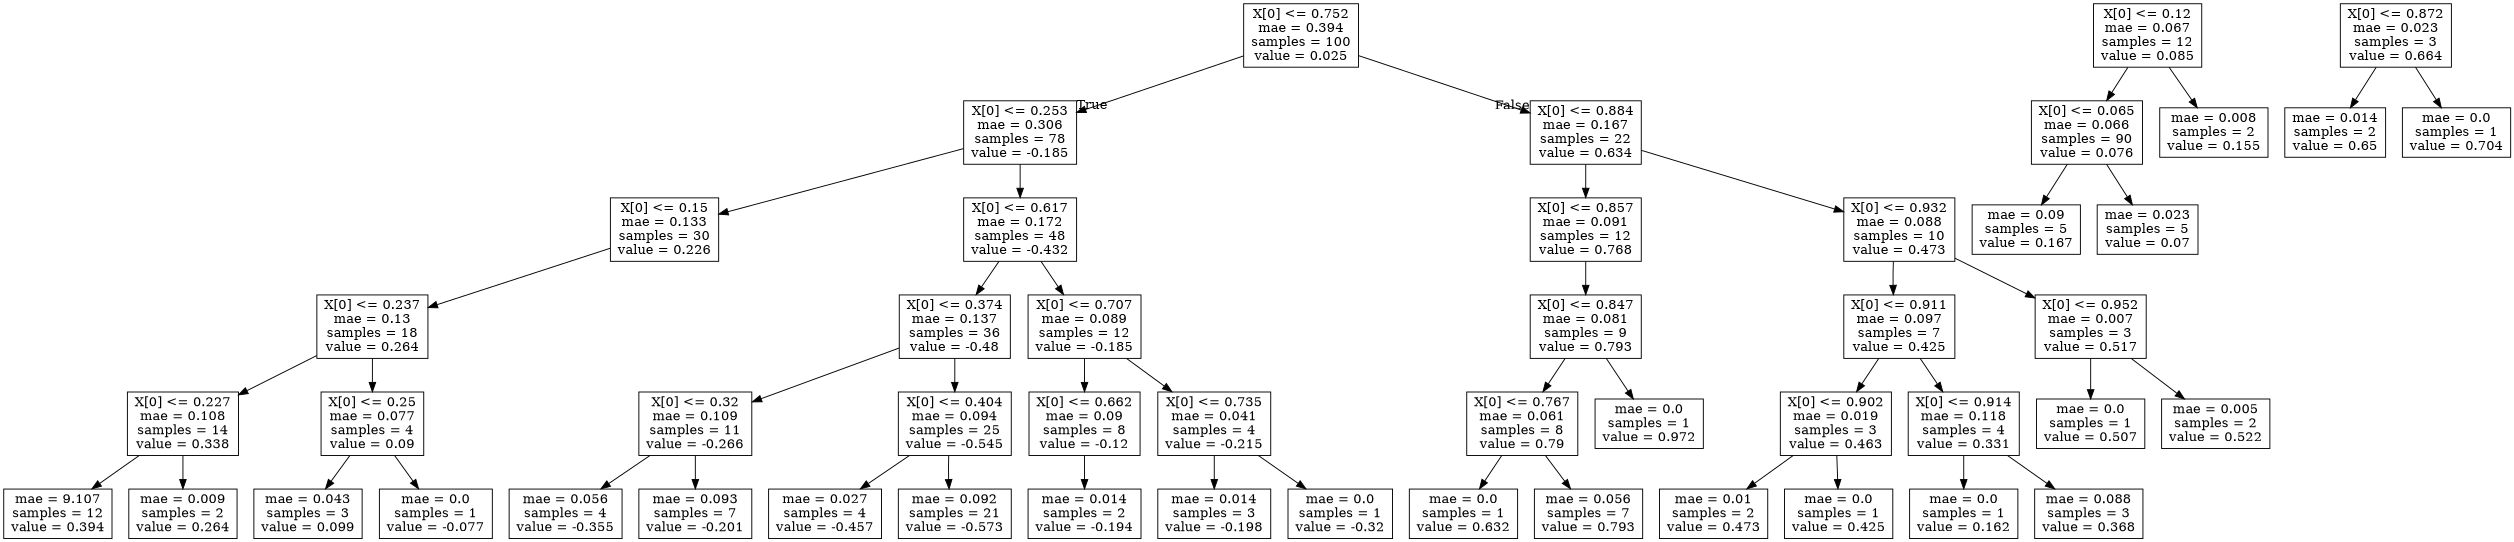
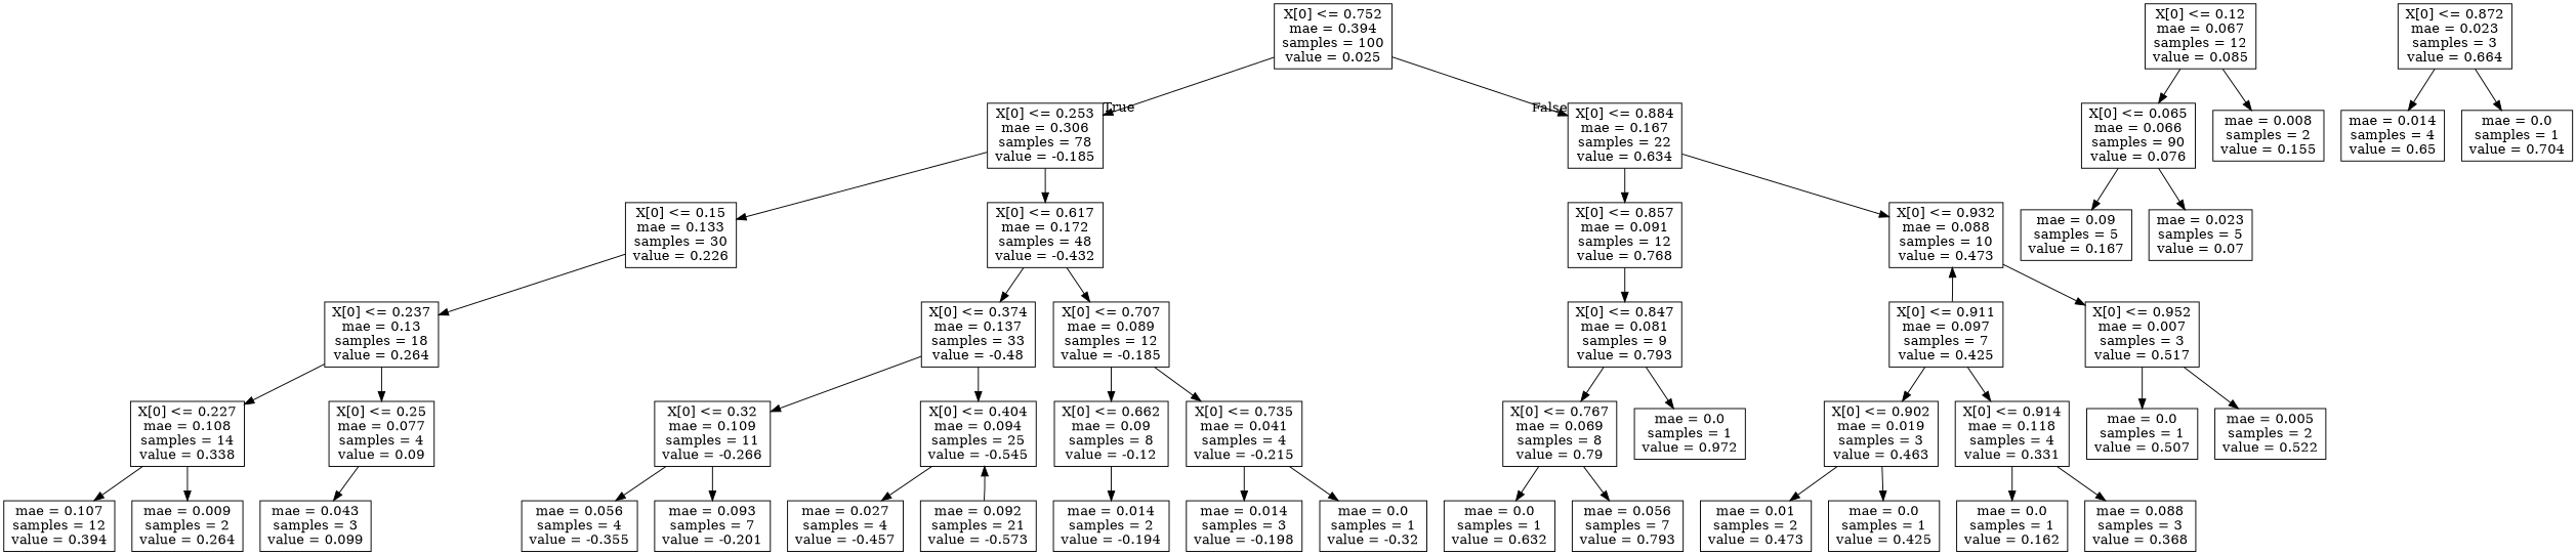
  digraph {
    node [shape=box]
    n1 [label="X[0] <= 0.752\nmae = 0.394\nsamples = 100\nvalue = 0.025"]
    n2 [label="X[0] <= 0.253\nmae = 0.306\nsamples = 78\nvalue = -0.185"]
    n3 [label="X[0] <= 0.884\nmae = 0.167\nsamples = 22\nvalue = 0.634"]
    n4 [label="X[0] <= 0.15\nmae = 0.133\nsamples = 30\nvalue = 0.226"]
    n5 [label="X[0] <= 0.617\nmae = 0.172\nsamples = 48\nvalue = -0.432"]
    n6 [label="X[0] <= 0.857\nmae = 0.091\nsamples = 12\nvalue = 0.768"]
    n7 [label="X[0] <= 0.932\nmae = 0.088\nsamples = 10\nvalue = 0.473"]
    n8 [label="X[0] <= 0.237\nmae = 0.13\nsamples = 18\nvalue = 0.264"]
-   n9 [label="X[0] <= 0.374\nmae = 0.137\nsamples = 36\nvalue = -0.48"]
+   n9 [label="X[0] <= 0.374\nmae = 0.137\nsamples = 33\nvalue = -0.48"]
    n10 [label="X[0] <= 0.707\nmae = 0.089\nsamples = 12\nvalue = -0.185"]
    n11 [label="X[0] <= 0.12\nmae = 0.067\nsamples = 12\nvalue = 0.085"]
    n12 [label="X[0] <= 0.065\nmae = 0.066\nsamples = 90\nvalue = 0.076"]
    n13 [label="mae = 0.008\nsamples = 2\nvalue = 0.155"]
    n14 [label="X[0] <= 0.227\nmae = 0.108\nsamples = 14\nvalue = 0.338"]
    n15 [label="X[0] <= 0.25\nmae = 0.077\nsamples = 4\nvalue = 0.09"]
    n16 [label="mae = 0.09\nsamples = 5\nvalue = 0.167"]
    n17 [label="mae = 0.023\nsamples = 5\nvalue = 0.07"]
-   n18 [label="mae = 9.107\nsamples = 12\nvalue = 0.394"]
+   n18 [label="mae = 0.107\nsamples = 12\nvalue = 0.394"]
    n19 [label="mae = 0.009\nsamples = 2\nvalue = 0.264"]
    n20 [label="mae = 0.043\nsamples = 3\nvalue = 0.099"]
-   n21 [label="mae = 0.0\nsamples = 1\nvalue = -0.077"]
    n22 [label="X[0] <= 0.32\nmae = 0.109\nsamples = 11\nvalue = -0.266"]
    n23 [label="X[0] <= 0.404\nmae = 0.094\nsamples = 25\nvalue = -0.545"]
    n24 [label="X[0] <= 0.662\nmae = 0.09\nsamples = 8\nvalue = -0.12"]
    n25 [label="X[0] <= 0.735\nmae = 0.041\nsamples = 4\nvalue = -0.215"]
    n26 [label="mae = 0.056\nsamples = 4\nvalue = -0.355"]
    n27 [label="mae = 0.093\nsamples = 7\nvalue = -0.201"]
    n28 [label="mae = 0.027\nsamples = 4\nvalue = -0.457"]
    n29 [label="mae = 0.092\nsamples = 21\nvalue = -0.573"]
    n30 [label="mae = 0.014\nsamples = 2\nvalue = -0.194"]
    n31 [label="mae = 0.014\nsamples = 3\nvalue = -0.198"]
    n32 [label="mae = 0.0\nsamples = 1\nvalue = -0.32"]
    n33 [label="X[0] <= 0.847\nmae = 0.081\nsamples = 9\nvalue = 0.793"]
    n34 [label="X[0] <= 0.911\nmae = 0.097\nsamples = 7\nvalue = 0.425"]
    n35 [label="X[0] <= 0.952\nmae = 0.007\nsamples = 3\nvalue = 0.517"]
-   n36 [label="X[0] <= 0.767\nmae = 0.061\nsamples = 8\nvalue = 0.79"]
+   n36 [label="X[0] <= 0.767\nmae = 0.069\nsamples = 8\nvalue = 0.79"]
    n37 [label="mae = 0.0\nsamples = 1\nvalue = 0.972"]
    n38 [label="X[0] <= 0.872\nmae = 0.023\nsamples = 3\nvalue = 0.664"]
-   n39 [label="mae = 0.014\nsamples = 2\nvalue = 0.65"]
+   n39 [label="mae = 0.014\nsamples = 4\nvalue = 0.65"]
    n40 [label="mae = 0.0\nsamples = 1\nvalue = 0.704"]
    n41 [label="mae = 0.0\nsamples = 1\nvalue = 0.632"]
    n42 [label="mae = 0.056\nsamples = 7\nvalue = 0.793"]
    n43 [label="X[0] <= 0.902\nmae = 0.019\nsamples = 3\nvalue = 0.463"]
    n44 [label="X[0] <= 0.914\nmae = 0.118\nsamples = 4\nvalue = 0.331"]
    n45 [label="mae = 0.0\nsamples = 1\nvalue = 0.507"]
    n46 [label="mae = 0.005\nsamples = 2\nvalue = 0.522"]
    n47 [label="mae = 0.01\nsamples = 2\nvalue = 0.473"]
    n48 [label="mae = 0.0\nsamples = 1\nvalue = 0.425"]
    n49 [label="mae = 0.0\nsamples = 1\nvalue = 0.162"]
    n50 [label="mae = 0.088\nsamples = 3\nvalue = 0.368"]
    n1 -> n2 [headlabel=True labelangle=45 labeldistance=2.5]
    n1 -> n3 [headlabel=False labelangle=-45 labeldistance=2.5]
    n2 -> n4
    n2 -> n5
    n3 -> n6
    n3 -> n7
    n4 -> n8
    n5 -> n9
    n5 -> n10
    n6 -> n33
-   n7 -> n34
+   n34 -> n7
    n7 -> n35
    n8 -> n14
    n8 -> n15
    n9 -> n22
    n9 -> n23
    n10 -> n24
    n10 -> n25
    n11 -> n12
    n11 -> n13
    n12 -> n16
    n12 -> n17
    n14 -> n18
    n14 -> n19
    n15 -> n20
-   n15 -> n21
    n22 -> n26
    n22 -> n27
    n23 -> n28
-   n23 -> n29
+   n29 -> n23
    n24 -> n30
    n25 -> n31
    n25 -> n32
    n33 -> n36
    n33 -> n37
    n34 -> n43
    n34 -> n44
    n35 -> n45
    n35 -> n46
    n36 -> n41
    n36 -> n42
    n38 -> n39
    n38 -> n40
    n43 -> n47
    n43 -> n48
    n44 -> n49
    n44 -> n50
  }
